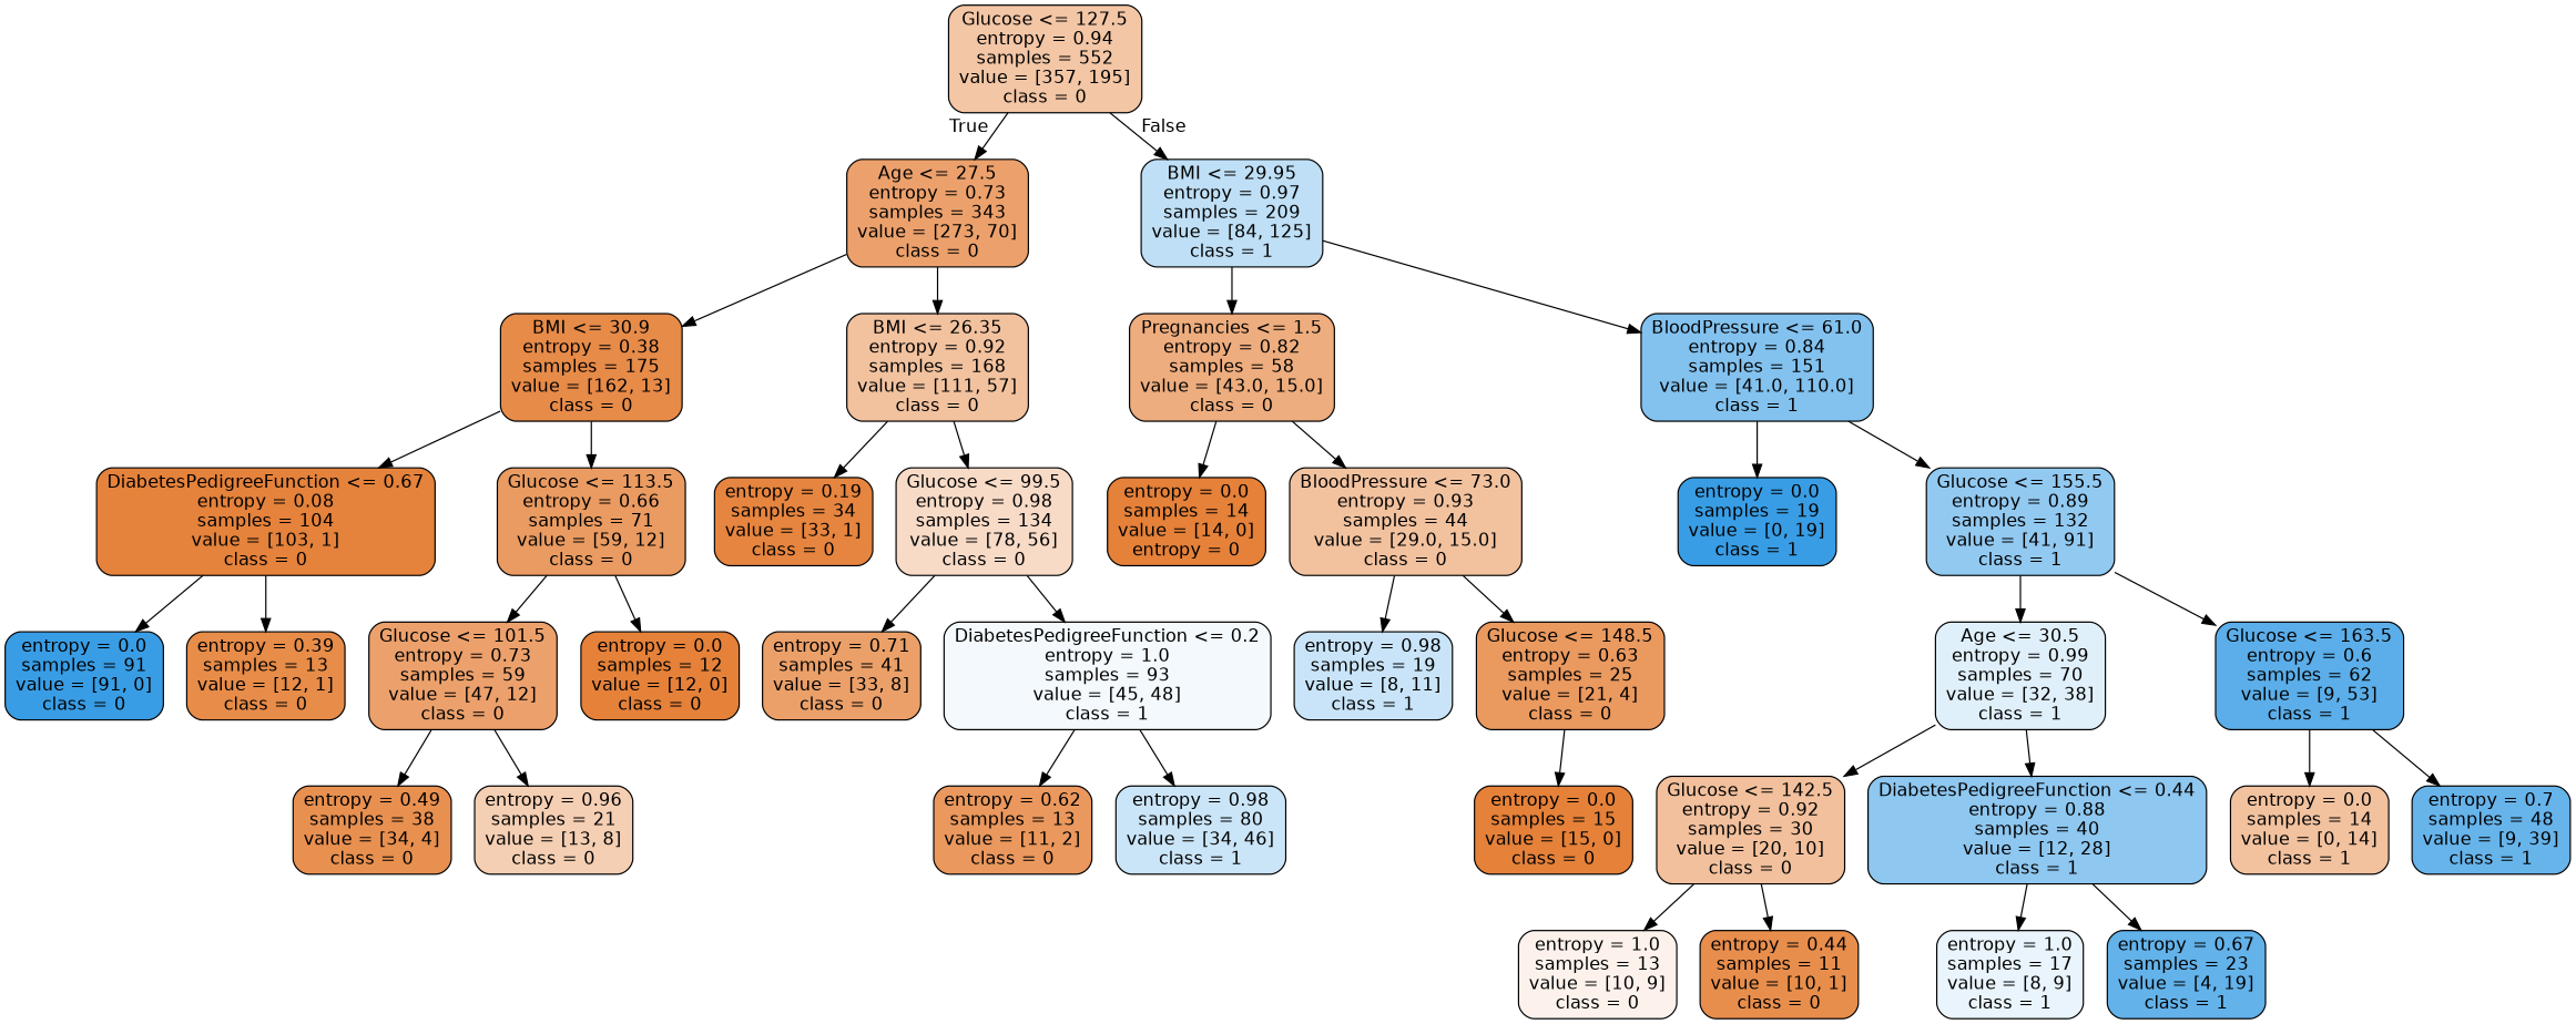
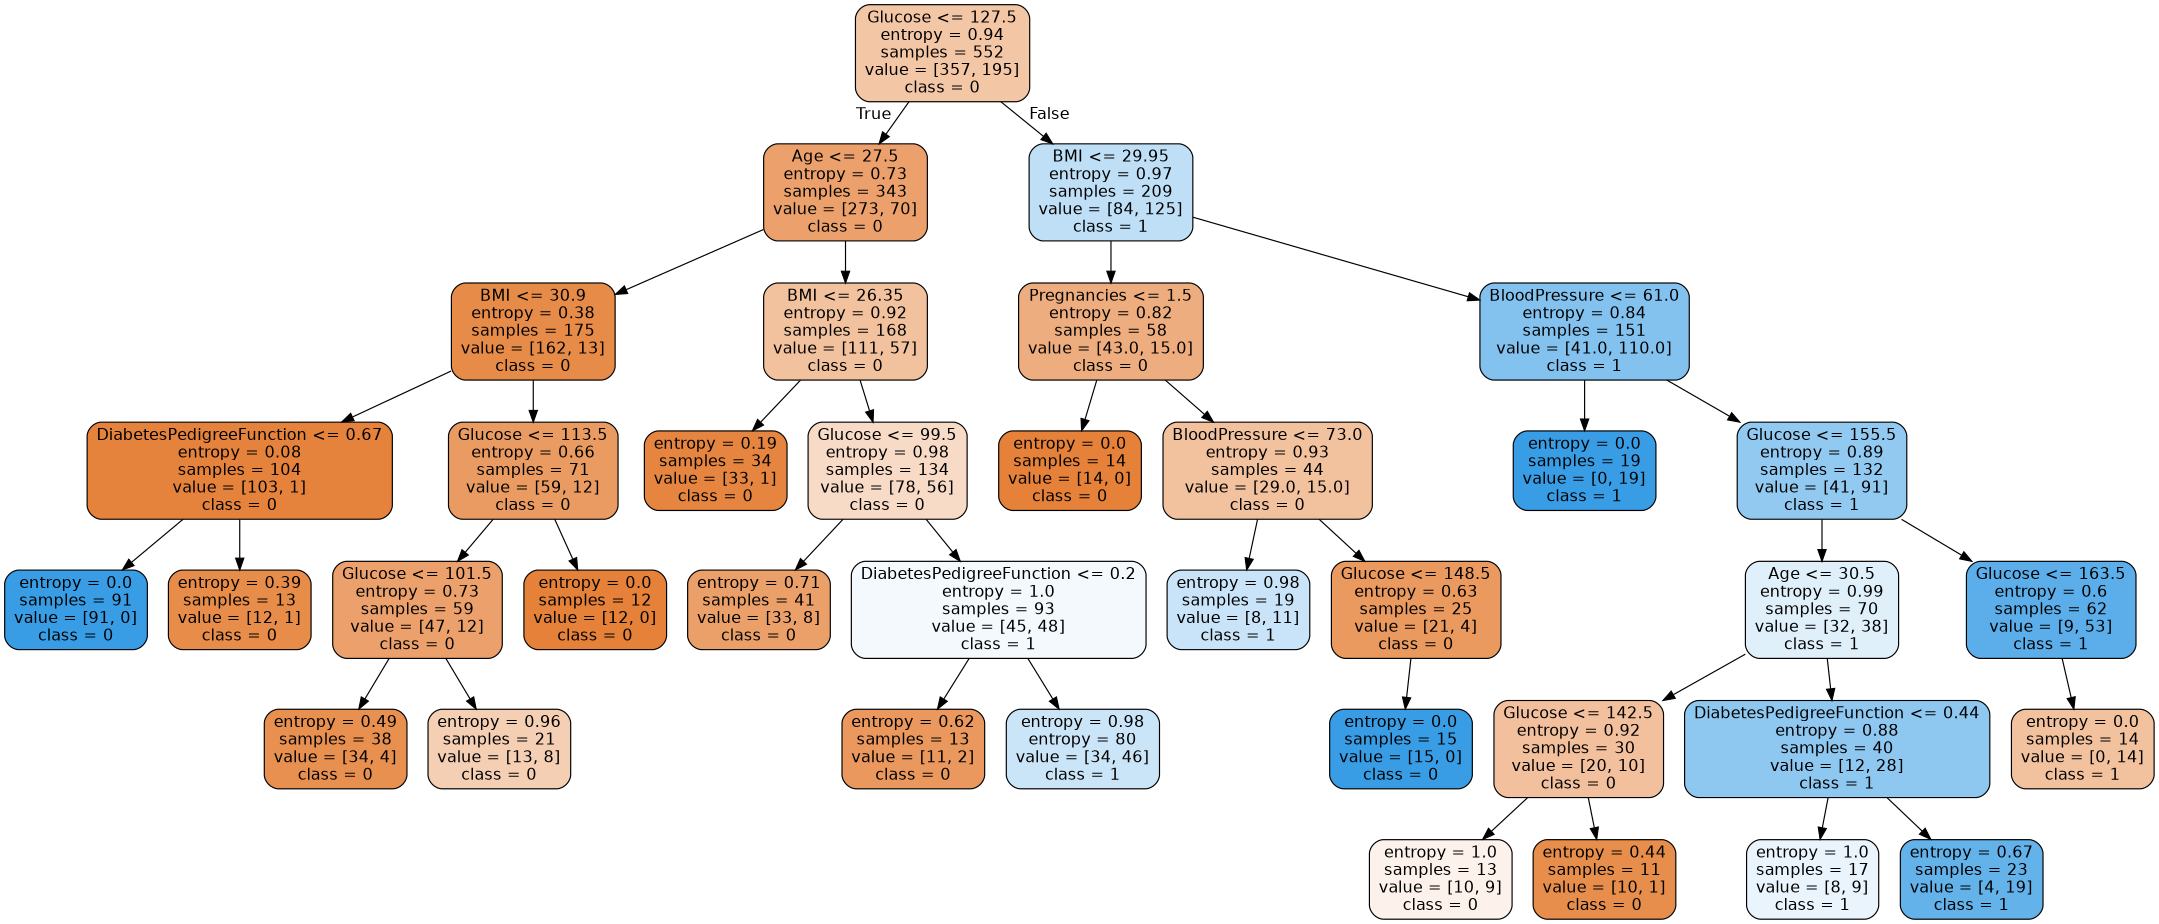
  digraph {
    node [color=black fillcolor="#f2c29f" fontname=helvetica shape=box style="filled, rounded"]
    edge [fontname=helvetica]
    n1 [fillcolor="#f3c6a5" label="Glucose <= 127.5\nentropy = 0.94\nsamples = 552\nvalue = [357, 195]\nclass = 0"]
    n2 [fillcolor="#eca16c" label="Age <= 27.5\nentropy = 0.73\nsamples = 343\nvalue = [273, 70]\nclass = 0"]
    n3 [fillcolor="#bedff6" label="BMI <= 29.95\nentropy = 0.97\nsamples = 209\nvalue = [84, 125]\nclass = 1"]
    n4 [fillcolor="#e78b49" label="BMI <= 30.9\nentropy = 0.38\nsamples = 175\nvalue = [162, 13]\nclass = 0"]
    n5 [label="BMI <= 26.35\nentropy = 0.92\nsamples = 168\nvalue = [111, 57]\nclass = 0"]
    n6 [fillcolor="#eead7e" label="Pregnancies <= 1.5\nentropy = 0.82\nsamples = 58\nvalue = [43.0, 15.0]\nclass = 0"]
    n7 [fillcolor="#83c2ef" label="BloodPressure <= 61.0\nentropy = 0.84\nsamples = 151\nvalue = [41.0, 110.0]\nclass = 1"]
    n8 [fillcolor="#e5823b" label="DiabetesPedigreeFunction <= 0.67\nentropy = 0.08\nsamples = 104\nvalue = [103, 1]\nclass = 0"]
    n9 [fillcolor="#ea9b61" label="Glucose <= 113.5\nentropy = 0.66\nsamples = 71\nvalue = [59, 12]\nclass = 0"]
    n10 [fillcolor="#e6853f" label="entropy = 0.19\nsamples = 34\nvalue = [33, 1]\nclass = 0"]
    n11 [fillcolor="#f8dbc7" label="Glucose <= 99.5\nentropy = 0.98\nsamples = 134\nvalue = [78, 56]\nclass = 0"]
    n12 [fillcolor="#399de5" label="entropy = 0.0\nsamples = 91\nvalue = [91, 0]\nclass = 0"]
    n13 [fillcolor="#e78c49" label="entropy = 0.39\nsamples = 13\nvalue = [12, 1]\nclass = 0"]
    n14 [fillcolor="#eca16c" label="Glucose <= 101.5\nentropy = 0.73\nsamples = 59\nvalue = [47, 12]\nclass = 0"]
    n15 [fillcolor="#e58139" label="entropy = 0.0\nsamples = 12\nvalue = [12, 0]\nclass = 0"]
    n16 [fillcolor="#e89050" label="entropy = 0.49\nsamples = 38\nvalue = [34, 4]\nclass = 0"]
    n17 [fillcolor="#f5cfb3" label="entropy = 0.96\nsamples = 21\nvalue = [13, 8]\nclass = 0"]
    n18 [fillcolor="#eba069" label="entropy = 0.71\nsamples = 41\nvalue = [33, 8]\nclass = 0"]
    n19 [fillcolor="#f3f9fd" label="DiabetesPedigreeFunction <= 0.2\nentropy = 1.0\nsamples = 93\nvalue = [45, 48]\nclass = 1"]
    n20 [fillcolor="#ea985d" label="entropy = 0.62\nsamples = 13\nvalue = [11, 2]\nclass = 0"]
-   n21 [fillcolor="#cbe5f8" label="entropy = 0.98\nsamples = 80\nvalue = [34, 46]\nclass = 1"]
-   n22 [fillcolor="#e58139" label="entropy = 0.0\nsamples = 14\nvalue = [14, 0]\nentropy = 0"]
+   n21 [fillcolor="#cbe5f8" label="entropy = 0.98\nentropy = 80\nvalue = [34, 46]\nclass = 1"]
+   n22 [fillcolor="#e58139" label="entropy = 0.0\nsamples = 14\nvalue = [14, 0]\nclass = 0"]
    n23 [label="BloodPressure <= 73.0\nentropy = 0.93\nsamples = 44\nvalue = [29.0, 15.0]\nclass = 0"]
    n24 [fillcolor="#399de5" label="entropy = 0.0\nsamples = 19\nvalue = [0, 19]\nclass = 1"]
    n25 [fillcolor="#92c9f1" label="Glucose <= 155.5\nentropy = 0.89\nsamples = 132\nvalue = [41, 91]\nclass = 1"]
    n26 [fillcolor="#c9e4f8" label="entropy = 0.98\nsamples = 19\nvalue = [8, 11]\nclass = 1"]
    n27 [fillcolor="#ea995f" label="Glucose <= 148.5\nentropy = 0.63\nsamples = 25\nvalue = [21, 4]\nclass = 0"]
-   n28 [fillcolor="#e58139" label="entropy = 0.0\nsamples = 15\nvalue = [15, 0]\nclass = 0"]
+   n28 [fillcolor="#399de5" label="entropy = 0.0\nsamples = 15\nvalue = [15, 0]\nclass = 0"]
    n29 [fillcolor="#e0f0fb" label="Age <= 30.5\nentropy = 0.99\nsamples = 70\nvalue = [32, 38]\nclass = 1"]
    n30 [fillcolor="#5baee9" label="Glucose <= 163.5\nentropy = 0.6\nsamples = 62\nvalue = [9, 53]\nclass = 1"]
    n31 [fillcolor="#f2c09c" label="Glucose <= 142.5\nentropy = 0.92\nsamples = 30\nvalue = [20, 10]\nclass = 0"]
    n32 [fillcolor="#8ec7f0" label="DiabetesPedigreeFunction <= 0.44\nentropy = 0.88\nsamples = 40\nvalue = [12, 28]\nclass = 1"]
    n33 [label="entropy = 0.0\nsamples = 14\nvalue = [0, 14]\nclass = 1"]
-   n34 [fillcolor="#67b4eb" label="entropy = 0.7\nsamples = 48\nvalue = [9, 39]\nclass = 1"]
    n35 [fillcolor="#fcf2eb" label="entropy = 1.0\nsamples = 13\nvalue = [10, 9]\nclass = 0"]
    n36 [fillcolor="#e88e4d" label="entropy = 0.44\nsamples = 11\nvalue = [10, 1]\nclass = 0"]
    n37 [fillcolor="#e9f4fc" label="entropy = 1.0\nsamples = 17\nvalue = [8, 9]\nclass = 1"]
    n38 [fillcolor="#63b2ea" label="entropy = 0.67\nsamples = 23\nvalue = [4, 19]\nclass = 1"]
    n1 -> n2 [headlabel=True labelangle=45 labeldistance=2.5]
    n1 -> n3 [headlabel=False labelangle=-45 labeldistance=2.5]
    n2 -> n4
    n2 -> n5
    n3 -> n6
    n3 -> n7
    n4 -> n8
    n4 -> n9
    n5 -> n10
    n5 -> n11
    n6 -> n22
    n6 -> n23
    n7 -> n24
    n7 -> n25
    n8 -> n12
    n8 -> n13
    n9 -> n14
    n9 -> n15
    n11 -> n18
    n11 -> n19
    n14 -> n16
    n14 -> n17
    n19 -> n20
    n19 -> n21
    n23 -> n26
    n23 -> n27
    n25 -> n29
    n25 -> n30
    n27 -> n28
    n29 -> n31
    n29 -> n32
    n30 -> n33
-   n30 -> n34
    n31 -> n35
    n31 -> n36
    n32 -> n37
    n32 -> n38
  }
